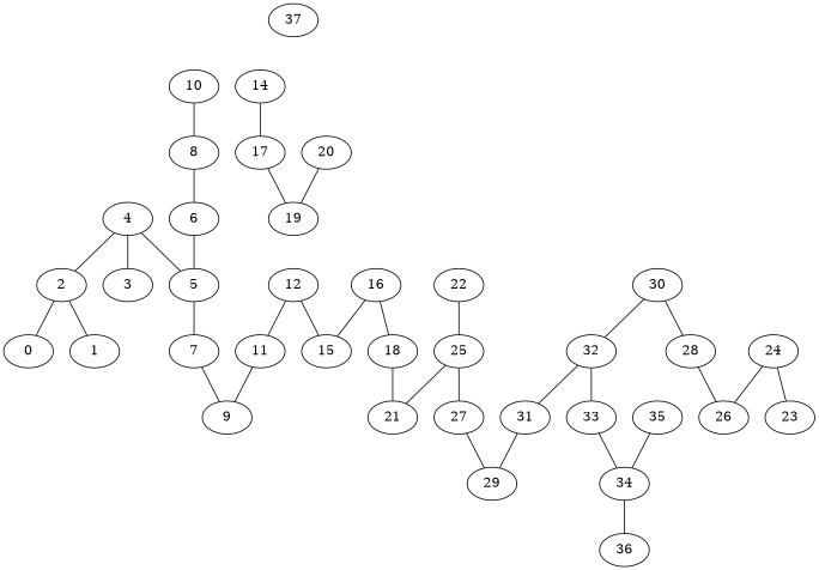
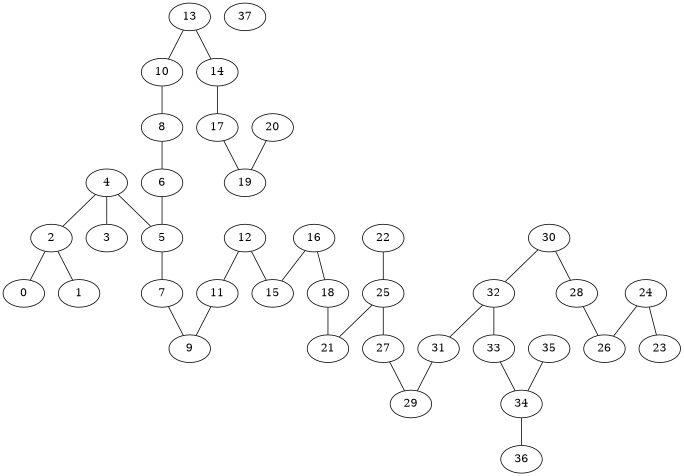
  graph {
    2
    0
    1
    4
    3
    5
    7
    9
    6
    8
    10
    11
    12
    15
+   13
    14
    17
    19
    16
    18
    21
    20
    22
    25
    27
    24
    23
    26
    29
    28
    30
    32
    31
    33
    34
    36
    35
    37
    2 -- 0
    2 -- 1
    4 -- 2
    4 -- 3
    4 -- 5
    5 -- 7
    7 -- 9
    6 -- 5
    8 -- 6
    10 -- 8
    11 -- 9
    12 -- 11
    12 -- 15
+   13 -- 10
+   13 -- 14
    14 -- 17
    17 -- 19
    16 -- 15
    16 -- 18
    18 -- 21
    20 -- 19
    22 -- 25
    25 -- 21
    25 -- 27
    27 -- 29
    24 -- 23
    24 -- 26
    28 -- 26
    30 -- 28
    30 -- 32
    32 -- 31
    32 -- 33
    31 -- 29
    33 -- 34
    34 -- 36
    35 -- 34
  }
